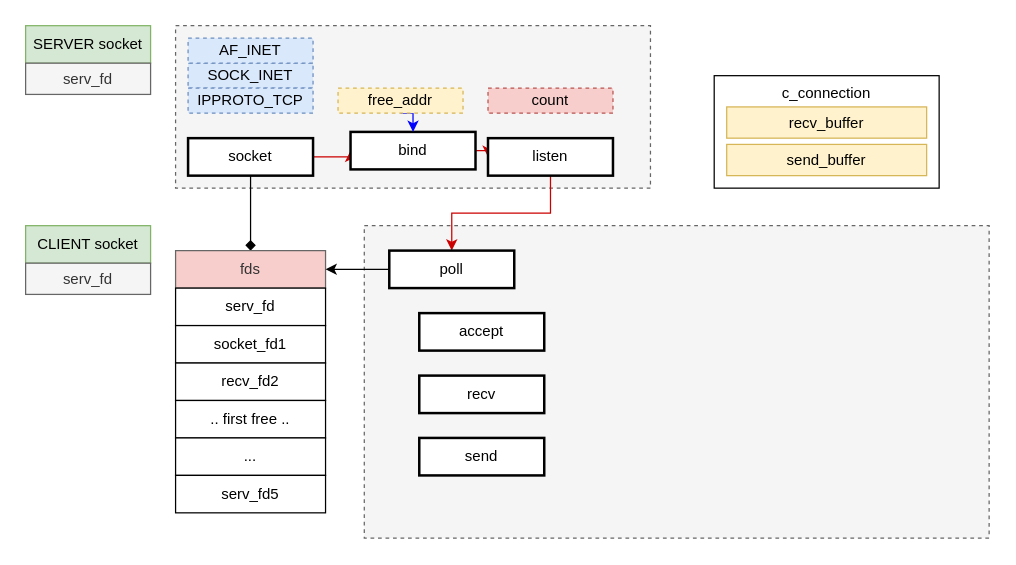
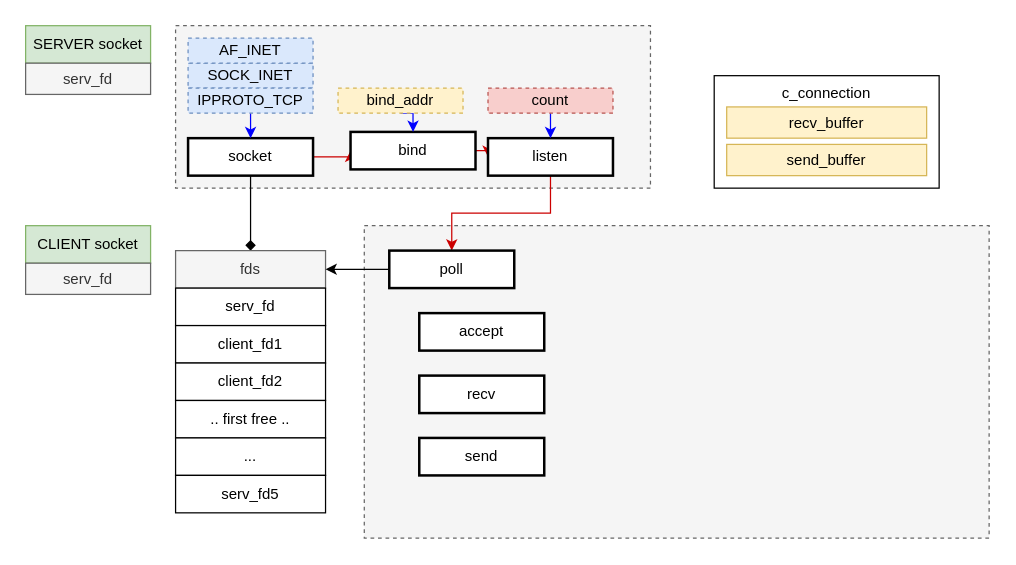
  <mxCell id="0" />
  <mxCell id="1" parent="0" />
  <mxCell id="2" value="" style="rounded=0;whiteSpace=wrap;html=1;dashed=1;fillColor=#f5f5f5;strokeColor=#666666;fontColor=#333333;" parent="1" vertex="1"><mxGeometry x="140" y="20" width="380" height="130" as="geometry" /></mxCell>
  <mxCell id="3" value="" style="rounded=0;whiteSpace=wrap;html=1;dashed=1;fillColor=#f5f5f5;strokeColor=#666666;fontColor=#333333;" parent="1" vertex="1"><mxGeometry x="291" y="180.03" width="500" height="249.97" as="geometry" /></mxCell>
  <mxCell id="4" value="SERVER socket" style="rounded=0;whiteSpace=wrap;html=1;fillColor=#d5e8d4;strokeColor=#82b366;" parent="1" vertex="1"><mxGeometry x="20" y="20" width="100" height="30" as="geometry" /></mxCell>
  <mxCell id="5" style="edgeStyle=orthogonalEdgeStyle;rounded=0;orthogonalLoop=1;jettySize=auto;html=1;exitX=1;exitY=0.5;exitDx=0;exitDy=0;entryX=0;entryY=0.5;entryDx=0;entryDy=0;strokeColor=#CC0000;" parent="1" source="7" target="9" edge="1"><mxGeometry relative="1" as="geometry" /></mxCell>
  <mxCell id="6" style="edgeStyle=orthogonalEdgeStyle;rounded=0;orthogonalLoop=1;jettySize=auto;html=1;exitX=0.5;exitY=1;exitDx=0;exitDy=0;entryX=0.5;entryY=0;entryDx=0;entryDy=0;endArrow=diamond;" parent="1" source="7" target="24" edge="1"><mxGeometry relative="1" as="geometry" /></mxCell>
  <mxCell id="7" value="socket" style="rounded=0;whiteSpace=wrap;html=1;strokeWidth=2;" parent="1" vertex="1"><mxGeometry x="150" y="110" width="100" height="30" as="geometry" /></mxCell>
  <mxCell id="8" style="edgeStyle=orthogonalEdgeStyle;rounded=0;orthogonalLoop=1;jettySize=auto;html=1;exitX=1;exitY=0.5;exitDx=0;exitDy=0;entryX=0;entryY=0.5;entryDx=0;entryDy=0;strokeColor=#CC0000;" parent="1" source="9" target="12" edge="1"><mxGeometry relative="1" as="geometry" /></mxCell>
  <mxCell id="9" value="bind" style="rounded=0;whiteSpace=wrap;html=1;strokeWidth=2;" parent="1" vertex="1"><mxGeometry x="280" y="105" width="100" height="30" as="geometry" /></mxCell>
  <mxCell id="10" style="edgeStyle=orthogonalEdgeStyle;rounded=0;orthogonalLoop=1;jettySize=auto;html=1;exitX=0.5;exitY=1;exitDx=0;exitDy=0;entryX=0.5;entryY=0;entryDx=0;entryDy=0;strokeColor=none;" parent="1" source="12" target="32" edge="1"><mxGeometry relative="1" as="geometry" /></mxCell>
  <mxCell id="11" style="edgeStyle=orthogonalEdgeStyle;rounded=0;orthogonalLoop=1;jettySize=auto;html=1;exitX=0.5;exitY=1;exitDx=0;exitDy=0;entryX=0.5;entryY=0;entryDx=0;entryDy=0;strokeColor=#CC0000;" parent="1" source="12" target="32" edge="1"><mxGeometry relative="1" as="geometry" /></mxCell>
  <mxCell id="12" value="listen" style="rounded=0;whiteSpace=wrap;html=1;strokeWidth=2;" parent="1" vertex="1"><mxGeometry x="390" y="110" width="100" height="30" as="geometry" /></mxCell>
  <mxCell id="13" value="CLIENT socket" style="rounded=0;whiteSpace=wrap;html=1;fillColor=#d5e8d4;strokeColor=#82b366;" parent="1" vertex="1"><mxGeometry x="20" y="180.03" width="100" height="30" as="geometry" /></mxCell>
  <mxCell id="14" value="SOCK_INET" style="rounded=0;whiteSpace=wrap;html=1;dashed=1;fillColor=#dae8fc;strokeColor=#6c8ebf;" parent="1" vertex="1"><mxGeometry x="150" y="50" width="100" height="20" as="geometry" /></mxCell>
+ <mxCell id="15" style="edgeStyle=orthogonalEdgeStyle;rounded=0;orthogonalLoop=1;jettySize=auto;html=1;exitX=0.5;exitY=1;exitDx=0;exitDy=0;entryX=0.5;entryY=0;entryDx=0;entryDy=0;strokeColor=#0000FF;" parent="1" source="16" target="7" edge="1"><mxGeometry relative="1" as="geometry" /></mxCell>
  <mxCell id="16" value="IPPROTO_TCP" style="rounded=0;whiteSpace=wrap;html=1;dashed=1;fillColor=#dae8fc;strokeColor=#6c8ebf;" parent="1" vertex="1"><mxGeometry x="150" y="70" width="100" height="20" as="geometry" /></mxCell>
  <mxCell id="17" value="AF_INET" style="rounded=0;whiteSpace=wrap;html=1;dashed=1;fillColor=#dae8fc;strokeColor=#6c8ebf;" parent="1" vertex="1"><mxGeometry x="150" y="30" width="100" height="20" as="geometry" /></mxCell>
  <mxCell id="18" style="edgeStyle=orthogonalEdgeStyle;rounded=0;orthogonalLoop=1;jettySize=auto;html=1;exitX=0.5;exitY=1;exitDx=0;exitDy=0;entryX=0.5;entryY=0;entryDx=0;entryDy=0;strokeColor=#0000FF;" parent="1" source="19" target="9" edge="1"><mxGeometry relative="1" as="geometry" /></mxCell>
- <mxCell id="19" value="free_addr" style="rounded=0;whiteSpace=wrap;html=1;dashed=1;fillColor=#fff2cc;strokeColor=#d6b656;" parent="1" vertex="1"><mxGeometry x="270" y="70" width="100" height="20" as="geometry" /></mxCell>
+ <mxCell id="19" value="bind_addr" style="rounded=0;whiteSpace=wrap;html=1;dashed=1;fillColor=#fff2cc;strokeColor=#d6b656;" parent="1" vertex="1"><mxGeometry x="270" y="70" width="100" height="20" as="geometry" /></mxCell>
+ <mxCell id="20" style="edgeStyle=orthogonalEdgeStyle;rounded=0;orthogonalLoop=1;jettySize=auto;html=1;exitX=0.5;exitY=1;exitDx=0;exitDy=0;entryX=0.5;entryY=0;entryDx=0;entryDy=0;strokeColor=#0000FF;" parent="1" source="21" target="12" edge="1"><mxGeometry relative="1" as="geometry" /></mxCell>
  <mxCell id="21" value="count" style="rounded=0;whiteSpace=wrap;html=1;dashed=1;fillColor=#f8cecc;strokeColor=#b85450;" parent="1" vertex="1"><mxGeometry x="390" y="70" width="100" height="20" as="geometry" /></mxCell>
  <mxCell id="22" value="serv_fd" style="rounded=0;whiteSpace=wrap;html=1;fillColor=#f5f5f5;strokeColor=#666666;fontColor=#333333;" parent="1" vertex="1"><mxGeometry x="20" y="50" width="100" height="25" as="geometry" /></mxCell>
  <mxCell id="23" value="serv_fd" style="rounded=0;whiteSpace=wrap;html=1;fillColor=#f5f5f5;strokeColor=#666666;fontColor=#333333;" parent="1" vertex="1"><mxGeometry x="20" y="210.03" width="100" height="25" as="geometry" /></mxCell>
- <mxCell id="24" value="fds" style="rounded=0;whiteSpace=wrap;html=1;fillColor=#f8cecc;strokeColor=#666666;fontColor=#333333;" parent="1" vertex="1"><mxGeometry x="140" y="200" width="120" height="29.97" as="geometry" /></mxCell>
+ <mxCell id="24" value="fds" style="rounded=0;whiteSpace=wrap;html=1;fillColor=#f5f5f5;strokeColor=#666666;fontColor=#333333;" parent="1" vertex="1"><mxGeometry x="140" y="200" width="120" height="29.97" as="geometry" /></mxCell>
  <mxCell id="25" value="serv_fd" style="rounded=0;whiteSpace=wrap;html=1;" parent="1" vertex="1"><mxGeometry x="140" y="230" width="120" height="29.97" as="geometry" /></mxCell>
- <mxCell id="26" value="socket_fd1" style="rounded=0;whiteSpace=wrap;html=1;" parent="1" vertex="1"><mxGeometry x="140" y="259.97" width="120" height="29.97" as="geometry" /></mxCell>
- <mxCell id="27" value="recv_fd2" style="rounded=0;whiteSpace=wrap;html=1;" parent="1" vertex="1"><mxGeometry x="140" y="289.94" width="120" height="29.97" as="geometry" /></mxCell>
+ <mxCell id="26" value="client_fd1" style="rounded=0;whiteSpace=wrap;html=1;" parent="1" vertex="1"><mxGeometry x="140" y="259.97" width="120" height="29.97" as="geometry" /></mxCell>
+ <mxCell id="27" value="client_fd2" style="rounded=0;whiteSpace=wrap;html=1;" parent="1" vertex="1"><mxGeometry x="140" y="289.94" width="120" height="29.97" as="geometry" /></mxCell>
  <mxCell id="28" value=".. first free .." style="rounded=0;whiteSpace=wrap;html=1;" parent="1" vertex="1"><mxGeometry x="140" y="319.91" width="120" height="29.97" as="geometry" /></mxCell>
  <mxCell id="29" value="..." style="rounded=0;whiteSpace=wrap;html=1;" parent="1" vertex="1"><mxGeometry x="140" y="349.88" width="120" height="29.97" as="geometry" /></mxCell>
  <mxCell id="30" value="serv_fd5" style="rounded=0;whiteSpace=wrap;html=1;" parent="1" vertex="1"><mxGeometry x="140" y="379.85" width="120" height="29.97" as="geometry" /></mxCell>
  <mxCell id="31" style="edgeStyle=orthogonalEdgeStyle;rounded=0;orthogonalLoop=1;jettySize=auto;html=1;exitX=0;exitY=0.5;exitDx=0;exitDy=0;entryX=1;entryY=0.5;entryDx=0;entryDy=0;" parent="1" source="32" target="24" edge="1"><mxGeometry relative="1" as="geometry" /></mxCell>
  <mxCell id="32" value="poll" style="rounded=0;whiteSpace=wrap;html=1;strokeWidth=2;" parent="1" vertex="1"><mxGeometry x="311" y="199.97" width="100" height="30" as="geometry" /></mxCell>
  <mxCell id="33" value="accept" style="rounded=0;whiteSpace=wrap;html=1;strokeWidth=2;" parent="1" vertex="1"><mxGeometry x="335" y="250" width="100" height="30" as="geometry" /></mxCell>
  <mxCell id="34" value="recv" style="rounded=0;whiteSpace=wrap;html=1;strokeWidth=2;" parent="1" vertex="1"><mxGeometry x="335" y="300" width="100" height="30" as="geometry" /></mxCell>
  <mxCell id="35" value="send" style="rounded=0;whiteSpace=wrap;html=1;strokeWidth=2;" vertex="1" parent="1"><mxGeometry x="335" y="349.88" width="100" height="30" as="geometry" /></mxCell>
  <mxCell id="36" value="c_connection" style="rounded=0;whiteSpace=wrap;html=1;verticalAlign=top;" vertex="1" parent="1"><mxGeometry x="571" y="60" width="180" height="90" as="geometry" /></mxCell>
  <mxCell id="37" value="recv_buffer" style="rounded=0;whiteSpace=wrap;html=1;fillColor=#fff2cc;strokeColor=#d6b656;" vertex="1" parent="1"><mxGeometry x="581" y="85" width="160" height="25" as="geometry" /></mxCell>
  <mxCell id="38" value="send_buffer" style="rounded=0;whiteSpace=wrap;html=1;fillColor=#fff2cc;strokeColor=#d6b656;" vertex="1" parent="1"><mxGeometry x="581" y="115" width="160" height="25" as="geometry" /></mxCell>
